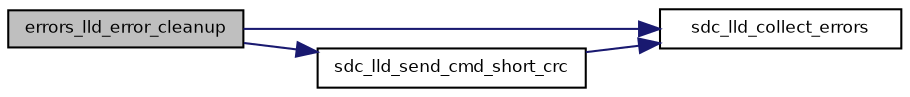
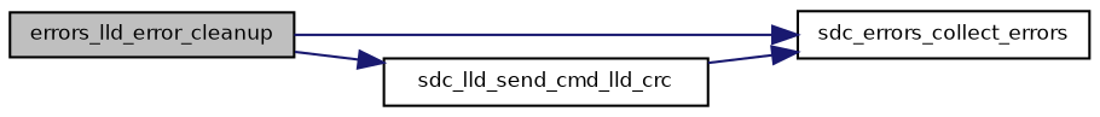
  digraph {
    rankdir=LR
    node [color=black fontname=Helvetica fontsize=8 shape=record]
    edge [color=midnightblue fontname=Helvetica fontsize=8 labelfontname=Helvetica labelfontsize=8 style=solid]
    n1 [fillcolor=grey75 fontcolor=black height=0.2 label=errors_lld_error_cleanup style=filled width=0.4]
-   n2 [height=0.2 label=sdc_lld_collect_errors width=0.4]
-   n3 [height=0.2 label=sdc_lld_send_cmd_short_crc width=0.4]
+   n2 [height=0.2 label=sdc_errors_collect_errors width=0.4]
+   n3 [height=0.2 label=sdc_lld_send_cmd_lld_crc width=0.4]
    n1 -> n2
    n1 -> n3
    n3 -> n2
  }
